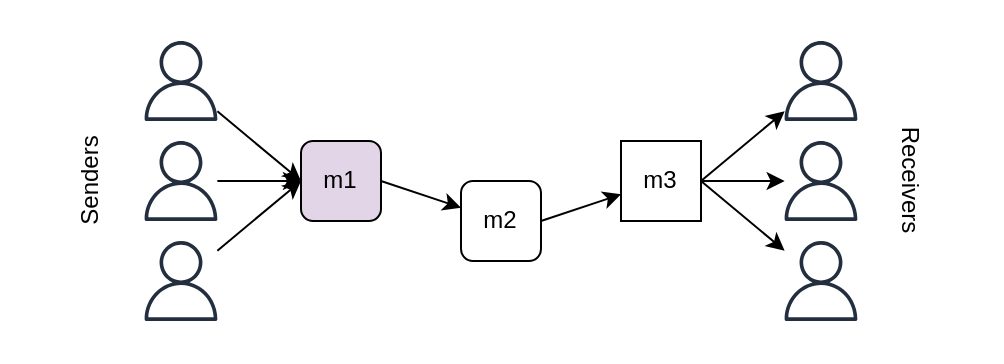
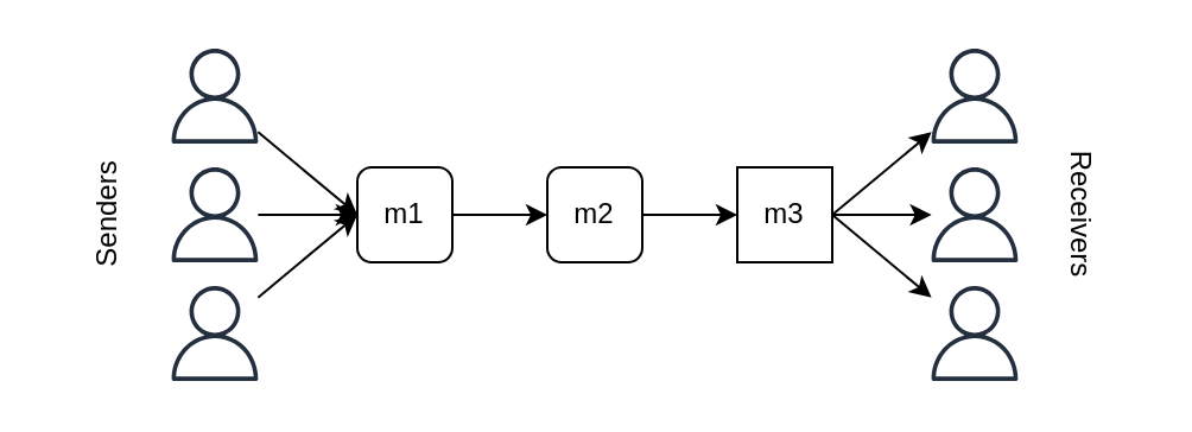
  <mxCell id="0" />
  <mxCell id="1" parent="0" />
  <mxCell id="2" style="edgeStyle=none;rounded=0;orthogonalLoop=1;jettySize=auto;html=1;exitX=1;exitY=0.5;exitDx=0;exitDy=0;" edge="1" parent="1" source="3" target="5"><mxGeometry relative="1" as="geometry" /></mxCell>
- <mxCell id="3" value="m1" style="rounded=1;whiteSpace=wrap;html=1;fillColor=#e1d5e7;" vertex="1" parent="1"><mxGeometry x="150" y="70" width="40" height="40" as="geometry" /></mxCell>
+ <mxCell id="3" value="m1" style="rounded=1;whiteSpace=wrap;html=1;" vertex="1" parent="1"><mxGeometry x="150" y="70" width="40" height="40" as="geometry" /></mxCell>
  <mxCell id="4" style="edgeStyle=none;rounded=0;orthogonalLoop=1;jettySize=auto;html=1;exitX=1;exitY=0.5;exitDx=0;exitDy=0;" edge="1" parent="1" source="5" target="9"><mxGeometry relative="1" as="geometry" /></mxCell>
- <mxCell id="5" value="m2" style="rounded=1;whiteSpace=wrap;html=1;" vertex="1" parent="1"><mxGeometry x="230" y="90" width="40" height="40" as="geometry" /></mxCell>
+ <mxCell id="5" value="m2" style="rounded=1;whiteSpace=wrap;html=1;" vertex="1" parent="1"><mxGeometry x="230" y="70" width="40" height="40" as="geometry" /></mxCell>
  <mxCell id="6" style="edgeStyle=none;rounded=0;orthogonalLoop=1;jettySize=auto;html=1;exitX=1;exitY=0.5;exitDx=0;exitDy=0;" edge="1" parent="1" source="9" target="16"><mxGeometry relative="1" as="geometry" /></mxCell>
  <mxCell id="7" style="edgeStyle=none;rounded=0;orthogonalLoop=1;jettySize=auto;html=1;exitX=1;exitY=0.5;exitDx=0;exitDy=0;" edge="1" parent="1" source="9" target="17"><mxGeometry relative="1" as="geometry" /></mxCell>
  <mxCell id="8" style="edgeStyle=none;rounded=0;orthogonalLoop=1;jettySize=auto;html=1;exitX=1;exitY=0.5;exitDx=0;exitDy=0;" edge="1" parent="1" source="9" target="18"><mxGeometry relative="1" as="geometry" /></mxCell>
  <mxCell id="9" value="m3" style="whiteSpace=wrap;html=1;rounded=0;" vertex="1" parent="1"><mxGeometry x="310" y="70" width="40" height="40" as="geometry" /></mxCell>
  <mxCell id="10" style="rounded=0;orthogonalLoop=1;jettySize=auto;html=1;entryX=0;entryY=0.5;entryDx=0;entryDy=0;" edge="1" parent="1" source="11" target="3"><mxGeometry relative="1" as="geometry" /></mxCell>
  <mxCell id="11" value="" style="outlineConnect=0;fontColor=#232F3E;gradientColor=none;fillColor=#232F3E;strokeColor=none;dashed=0;verticalLabelPosition=bottom;verticalAlign=top;align=center;html=1;fontSize=12;fontStyle=0;aspect=fixed;pointerEvents=1;shape=mxgraph.aws4.user;" vertex="1" parent="1"><mxGeometry x="70" y="20" width="40" height="40" as="geometry" /></mxCell>
  <mxCell id="12" style="edgeStyle=none;rounded=0;orthogonalLoop=1;jettySize=auto;html=1;" edge="1" parent="1" source="13" target="3"><mxGeometry relative="1" as="geometry" /></mxCell>
  <mxCell id="13" value="" style="outlineConnect=0;fontColor=#232F3E;gradientColor=none;fillColor=#232F3E;strokeColor=none;dashed=0;verticalLabelPosition=bottom;verticalAlign=top;align=center;html=1;fontSize=12;fontStyle=0;aspect=fixed;pointerEvents=1;shape=mxgraph.aws4.user;" vertex="1" parent="1"><mxGeometry x="70" y="70" width="40" height="40" as="geometry" /></mxCell>
  <mxCell id="14" style="edgeStyle=none;rounded=0;orthogonalLoop=1;jettySize=auto;html=1;entryX=0;entryY=0.5;entryDx=0;entryDy=0;" edge="1" parent="1" source="15" target="3"><mxGeometry relative="1" as="geometry" /></mxCell>
  <mxCell id="15" value="" style="outlineConnect=0;fontColor=#232F3E;gradientColor=none;fillColor=#232F3E;strokeColor=none;dashed=0;verticalLabelPosition=bottom;verticalAlign=top;align=center;html=1;fontSize=12;fontStyle=0;aspect=fixed;pointerEvents=1;shape=mxgraph.aws4.user;" vertex="1" parent="1"><mxGeometry x="70" y="120" width="40" height="40" as="geometry" /></mxCell>
  <mxCell id="16" value="" style="outlineConnect=0;fontColor=#232F3E;gradientColor=none;fillColor=#232F3E;strokeColor=none;dashed=0;verticalLabelPosition=bottom;verticalAlign=top;align=center;html=1;fontSize=12;fontStyle=0;aspect=fixed;pointerEvents=1;shape=mxgraph.aws4.user;" vertex="1" parent="1"><mxGeometry x="390" y="20" width="40" height="40" as="geometry" /></mxCell>
  <mxCell id="17" value="" style="outlineConnect=0;fontColor=#232F3E;gradientColor=none;fillColor=#232F3E;strokeColor=none;dashed=0;verticalLabelPosition=bottom;verticalAlign=top;align=center;html=1;fontSize=12;fontStyle=0;aspect=fixed;pointerEvents=1;shape=mxgraph.aws4.user;" vertex="1" parent="1"><mxGeometry x="390" y="70" width="40" height="40" as="geometry" /></mxCell>
  <mxCell id="18" value="" style="outlineConnect=0;fontColor=#232F3E;gradientColor=none;fillColor=#232F3E;strokeColor=none;dashed=0;verticalLabelPosition=bottom;verticalAlign=top;align=center;html=1;fontSize=12;fontStyle=0;aspect=fixed;pointerEvents=1;shape=mxgraph.aws4.user;" vertex="1" parent="1"><mxGeometry x="390" y="120" width="40" height="40" as="geometry" /></mxCell>
  <mxCell id="19" value="Senders" style="text;html=1;strokeColor=none;fillColor=none;align=center;verticalAlign=middle;whiteSpace=wrap;rounded=0;rotation=-90;" vertex="1" parent="1"><mxGeometry x="20" y="80" width="50" height="20" as="geometry" /></mxCell>
  <mxCell id="20" value="Receivers" style="text;html=1;strokeColor=none;fillColor=none;align=center;verticalAlign=middle;whiteSpace=wrap;rounded=0;rotation=90;" vertex="1" parent="1"><mxGeometry x="430" y="80" width="50" height="20" as="geometry" /></mxCell>
